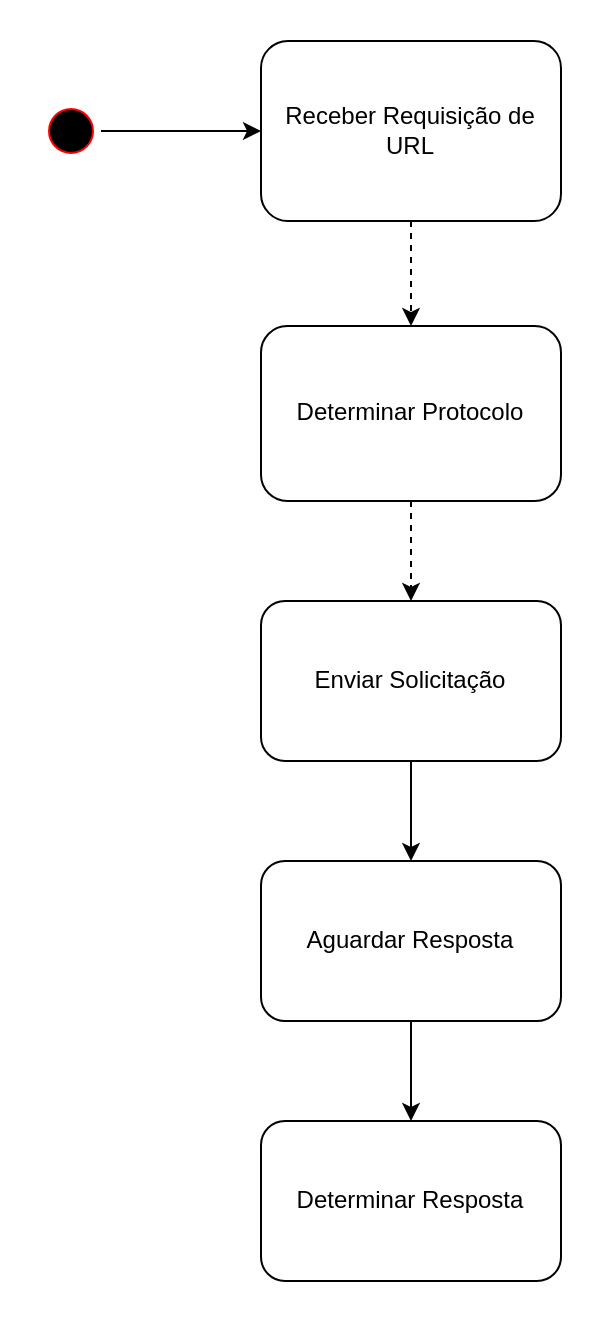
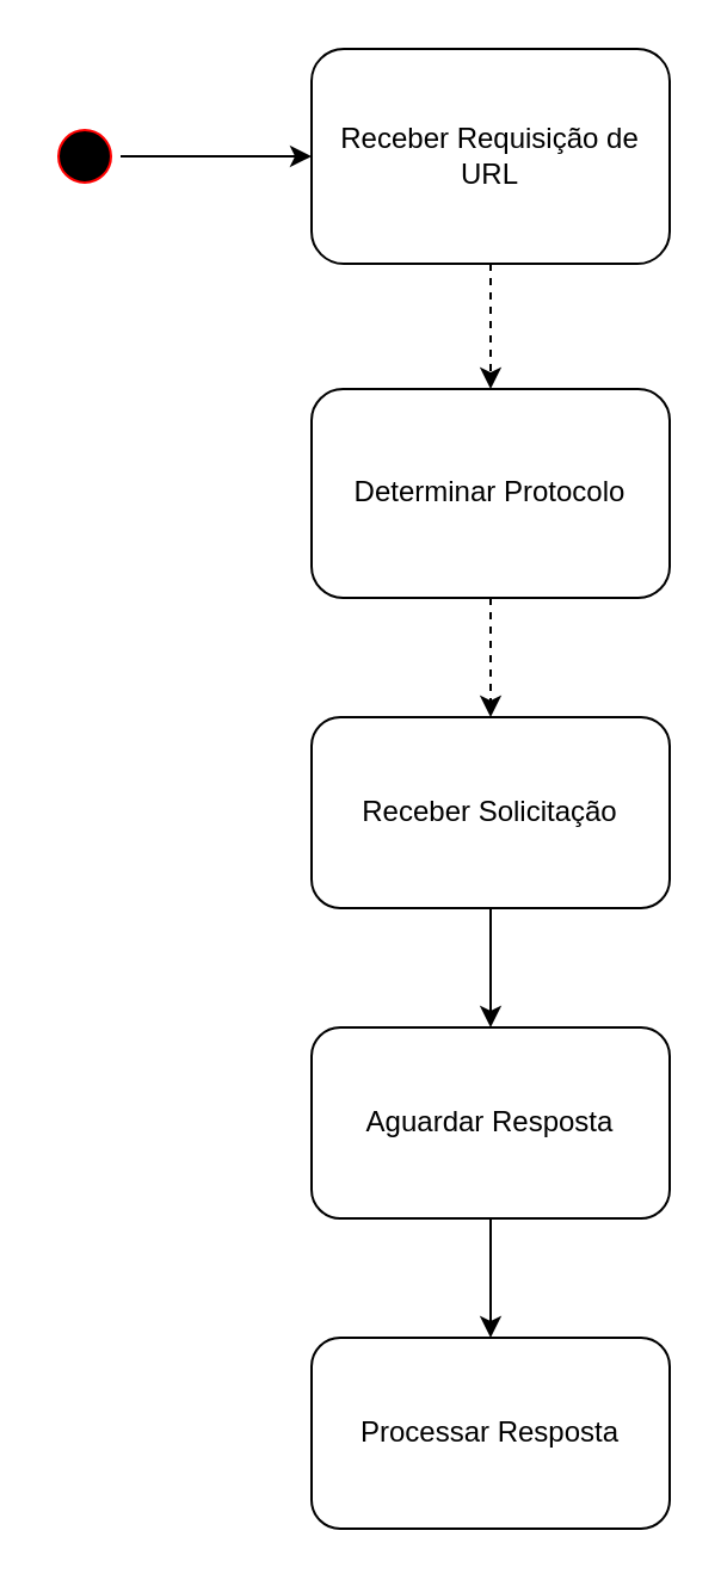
  <mxCell id="0" />
  <mxCell id="1" parent="0" />
  <mxCell id="2" style="edgeStyle=orthogonalEdgeStyle;rounded=0;orthogonalLoop=1;jettySize=auto;html=1;exitX=0.5;exitY=1;exitDx=0;exitDy=0;entryX=0.5;entryY=0;entryDx=0;entryDy=0;dashed=1;" edge="1" parent="1" source="3" target="5"><mxGeometry relative="1" as="geometry"><mxPoint x="205" y="290" as="targetPoint" /><Array as="points" /></mxGeometry></mxCell>
  <mxCell id="3" value="Determinar Protocolo" style="rounded=1;whiteSpace=wrap;html=1;" vertex="1" parent="1"><mxGeometry x="130" y="162.5" width="150" height="87.5" as="geometry" /></mxCell>
  <mxCell id="4" style="edgeStyle=orthogonalEdgeStyle;rounded=0;orthogonalLoop=1;jettySize=auto;html=1;exitX=0.5;exitY=1;exitDx=0;exitDy=0;entryX=0.5;entryY=0;entryDx=0;entryDy=0;" edge="1" parent="1" source="5" target="11"><mxGeometry relative="1" as="geometry" /></mxCell>
- <mxCell id="5" value="Enviar Solicitação" style="rounded=1;whiteSpace=wrap;html=1;" vertex="1" parent="1"><mxGeometry x="130" y="300" width="150" height="80" as="geometry" /></mxCell>
+ <mxCell id="5" value="Receber Solicitação" style="rounded=1;whiteSpace=wrap;html=1;" vertex="1" parent="1"><mxGeometry x="130" y="300" width="150" height="80" as="geometry" /></mxCell>
  <mxCell id="6" style="edgeStyle=orthogonalEdgeStyle;rounded=0;orthogonalLoop=1;jettySize=auto;html=1;exitX=1;exitY=0.5;exitDx=0;exitDy=0;entryX=0;entryY=0.5;entryDx=0;entryDy=0;" edge="1" parent="1" source="7" target="9"><mxGeometry relative="1" as="geometry"><mxPoint x="110" y="50" as="targetPoint" /></mxGeometry></mxCell>
  <mxCell id="7" value="" style="ellipse;html=1;shape=startState;fillColor=#000000;strokeColor=#ff0000;" vertex="1" parent="1"><mxGeometry x="20" y="50" width="30" height="30" as="geometry" /></mxCell>
  <mxCell id="8" style="edgeStyle=orthogonalEdgeStyle;rounded=0;orthogonalLoop=1;jettySize=auto;html=1;exitX=0.5;exitY=1;exitDx=0;exitDy=0;entryX=0.5;entryY=0;entryDx=0;entryDy=0;dashed=1;" edge="1" parent="1" source="9" target="3"><mxGeometry relative="1" as="geometry" /></mxCell>
  <mxCell id="9" value="Receber Requisição de URL" style="rounded=1;whiteSpace=wrap;html=1;" vertex="1" parent="1"><mxGeometry x="130" y="20" width="150" height="90" as="geometry" /></mxCell>
  <mxCell id="10" style="edgeStyle=orthogonalEdgeStyle;rounded=0;orthogonalLoop=1;jettySize=auto;html=1;exitX=0.5;exitY=1;exitDx=0;exitDy=0;entryX=0.5;entryY=0;entryDx=0;entryDy=0;" edge="1" parent="1" source="11" target="12"><mxGeometry relative="1" as="geometry" /></mxCell>
  <mxCell id="11" value="Aguardar Resposta" style="rounded=1;whiteSpace=wrap;html=1;" vertex="1" parent="1"><mxGeometry x="130" y="430" width="150" height="80" as="geometry" /></mxCell>
- <mxCell id="12" value="Determinar Resposta" style="rounded=1;whiteSpace=wrap;html=1;" vertex="1" parent="1"><mxGeometry x="130" y="560" width="150" height="80" as="geometry" /></mxCell>
+ <mxCell id="12" value="Processar Resposta" style="rounded=1;whiteSpace=wrap;html=1;" vertex="1" parent="1"><mxGeometry x="130" y="560" width="150" height="80" as="geometry" /></mxCell>
